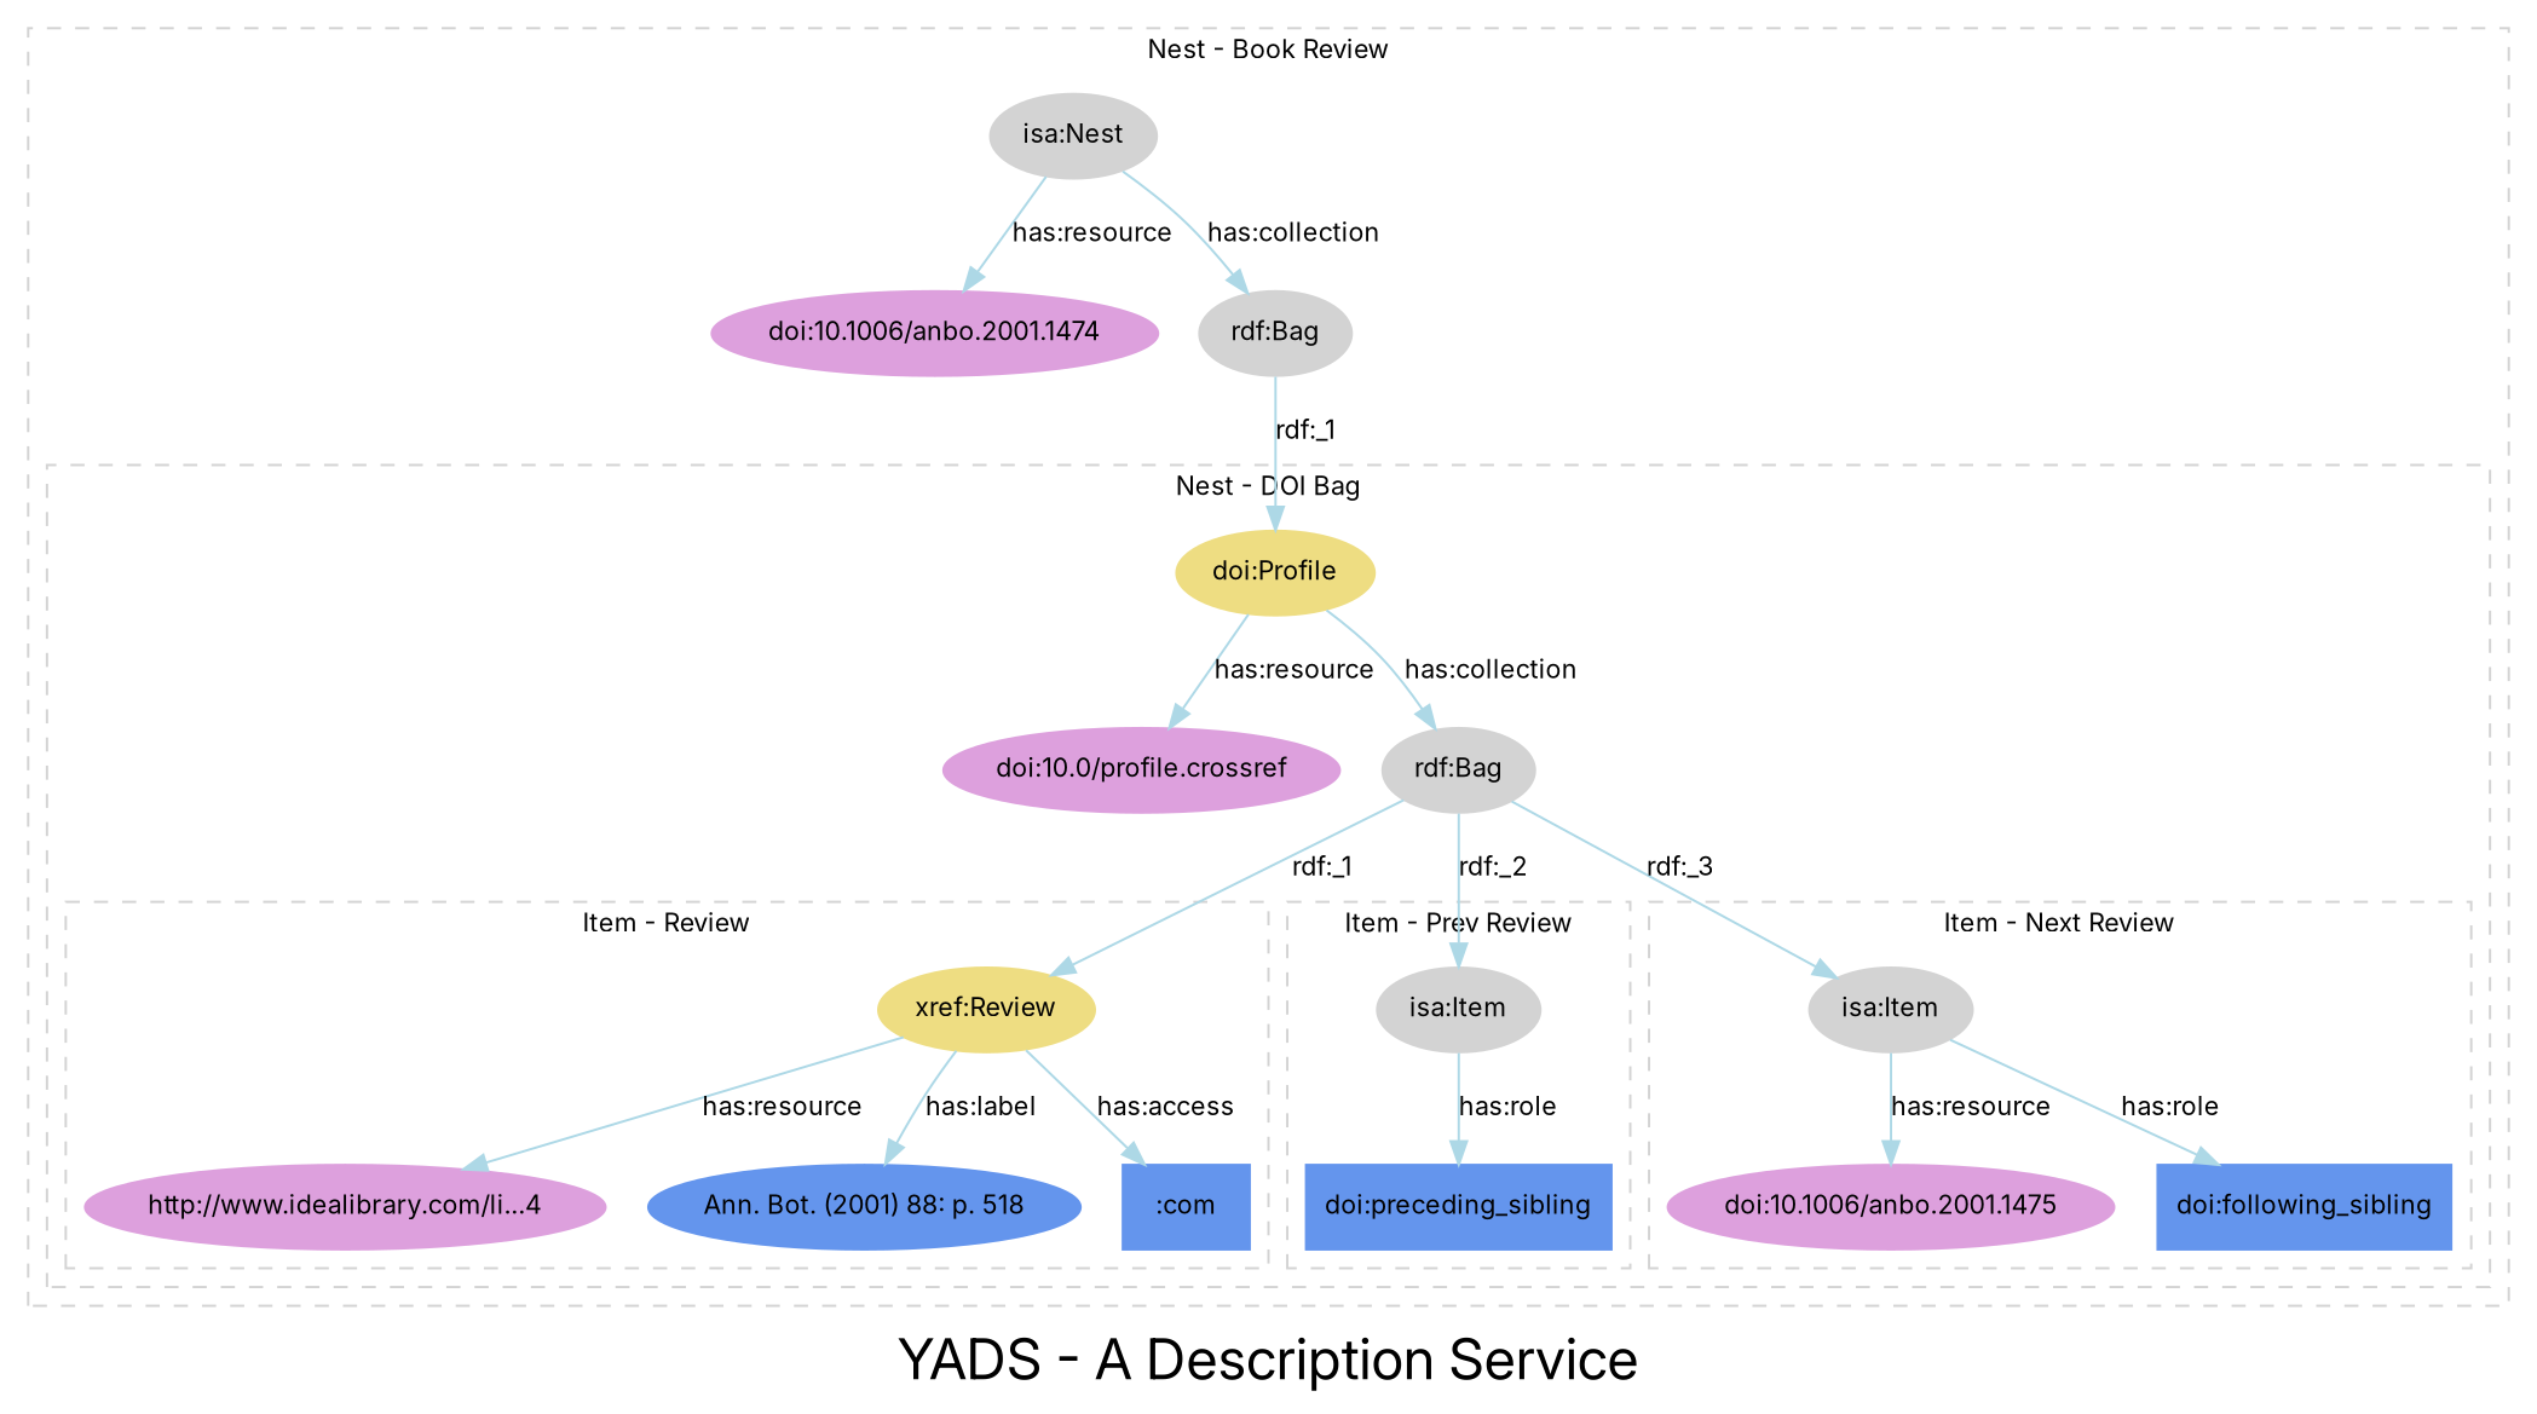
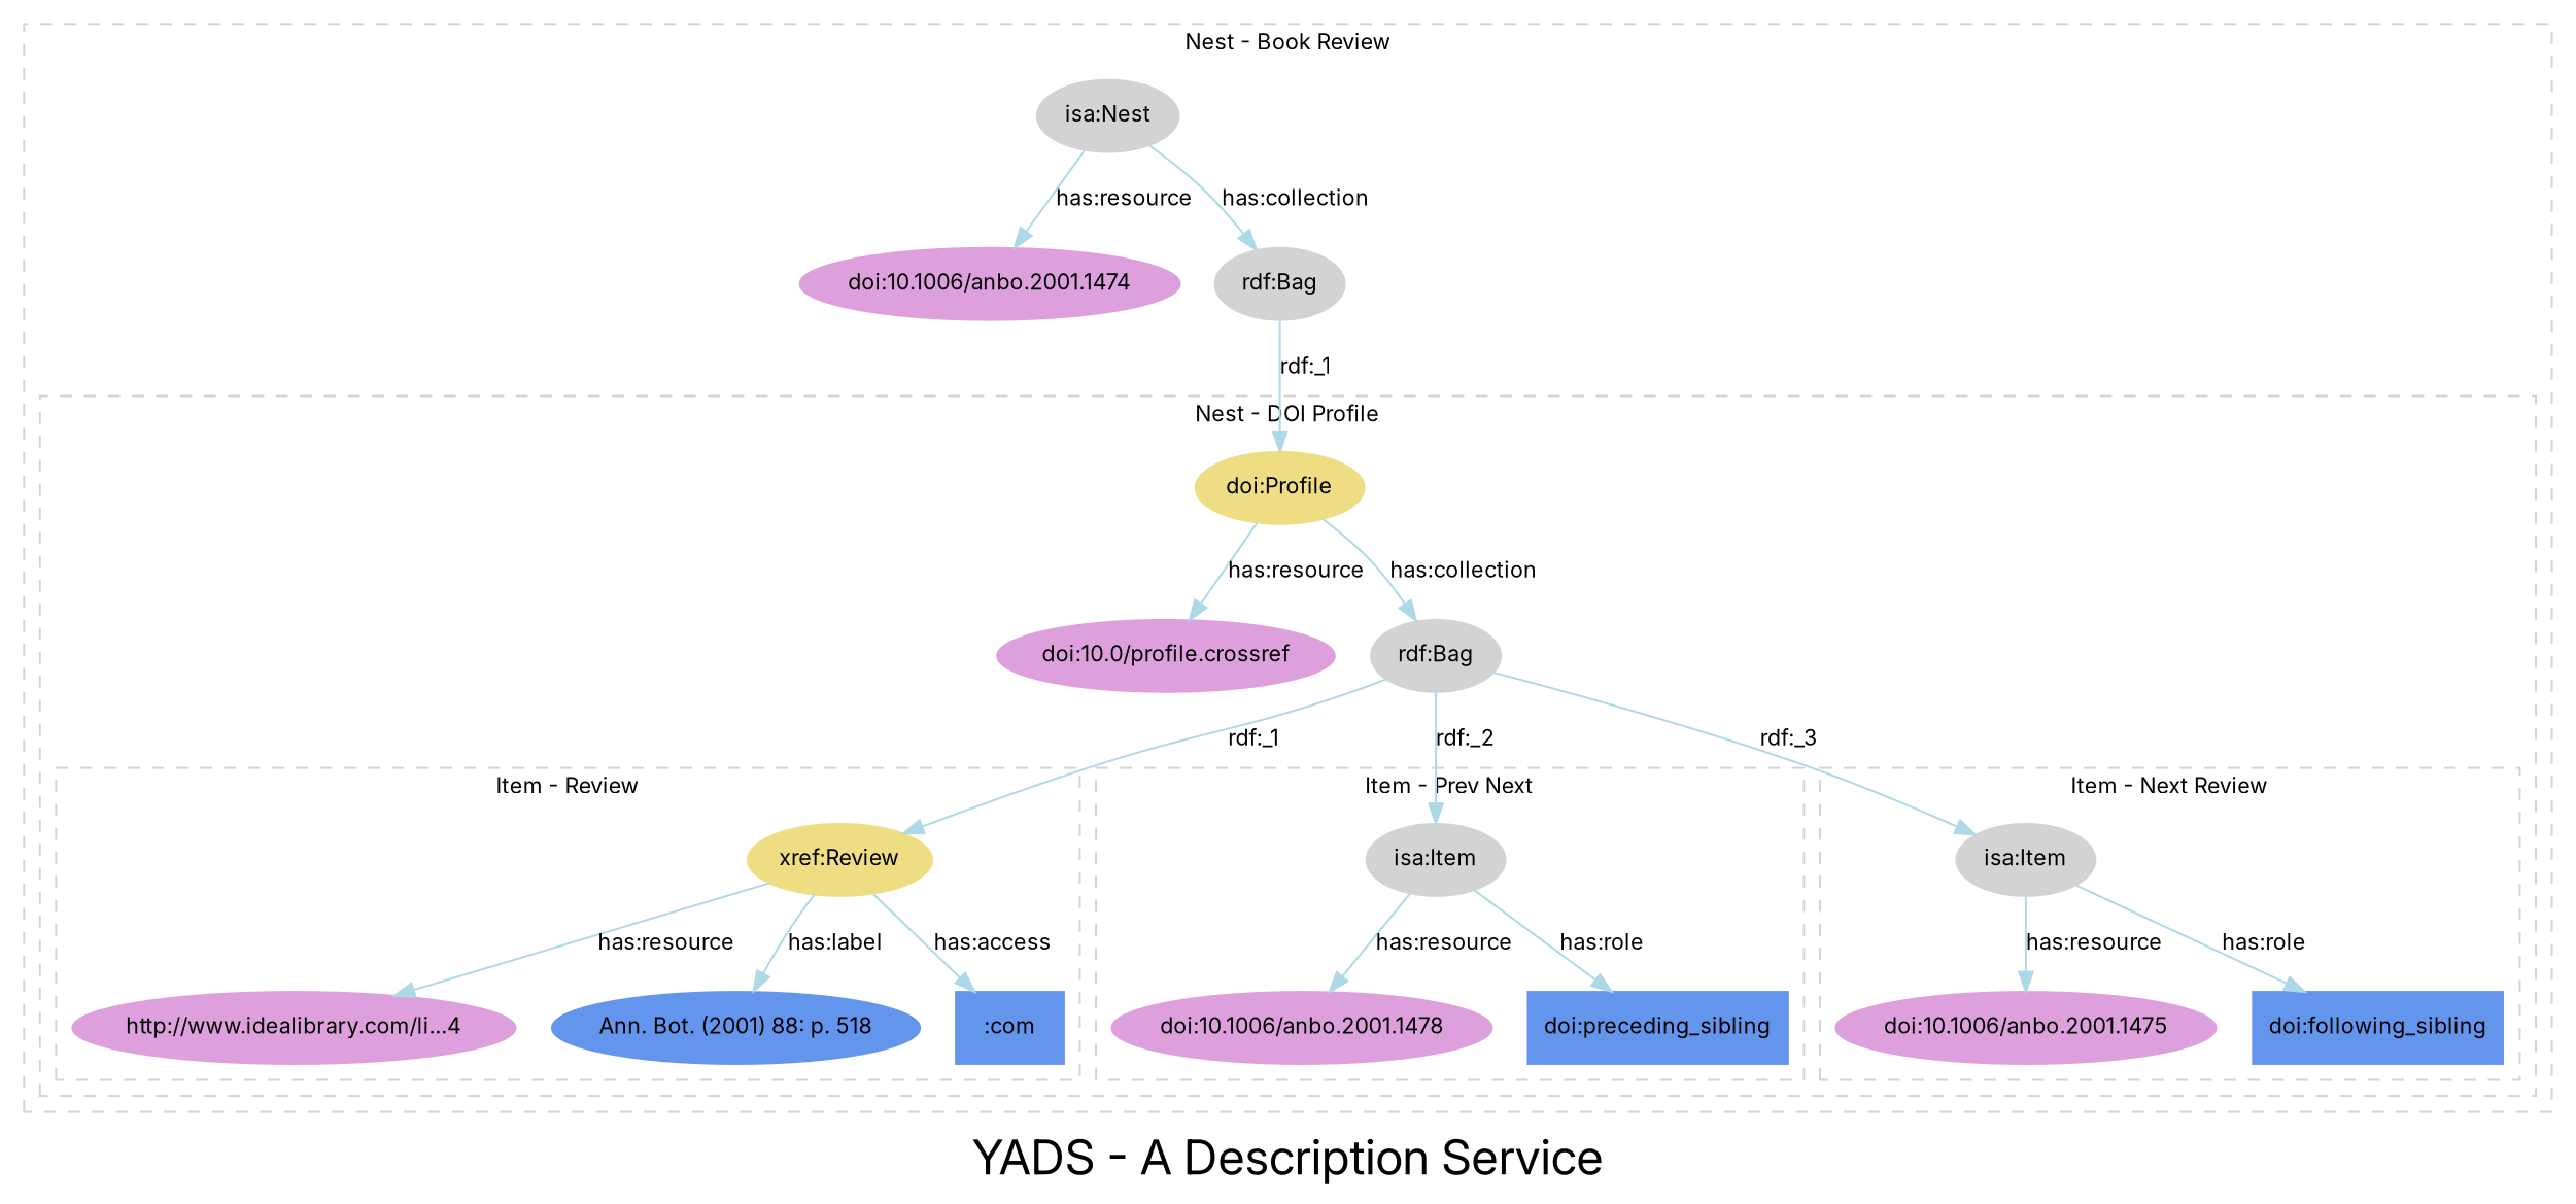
  digraph {
    fontname=Inter
    fontsize=24
    label="YADS - A Description Service"
    rankdir=TB
    node [color=plum fontcolor=black fontname=Inter fontsize=11 style=filled]
    edge [color=lightblue fontcolor=black fontname=Inter fontsize=11 style=filled]
    n1 [color=lightgoldenrod label="xref:Review"]
    "http://www.idealibrary.com/li...4"
    n3 [color=cornflowerblue label="Ann. Bot. (2001) 88: p. 518" shape=ellipse]
    n4 [color=cornflowerblue label=":com" shape=box]
    n5 [color=lightgrey label="isa:Item"]
+   "doi:10.1006/anbo.2001.1478"
    n7 [color=cornflowerblue label="doi:preceding_sibling" shape=box]
    n8 [color=lightgrey label="isa:Item"]
    "doi:10.1006/anbo.2001.1475"
    n10 [color=cornflowerblue label="doi:following_sibling" shape=box]
    n11 [color=lightgoldenrod label="doi:Profile"]
    "doi:10.0/profile.crossref"
    n13 [color=lightgrey label="rdf:Bag"]
    n14 [color=lightgrey label="isa:Nest"]
    "doi:10.1006/anbo.2001.1474"
    n16 [color=lightgrey label="rdf:Bag"]
    subgraph cluster_1 {
      color=lightgrey
      fontcolor=black
      fontsize=11
      label="Nest - Book Review"
      style=dashed
      n14
      "doi:10.1006/anbo.2001.1474"
      n16
      subgraph cluster_2 {
        color=lightgrey
        fontcolor=black
        fontsize=11
-       label="Nest - DOI Bag"
+       label="Nest - DOI Profile"
        style=dashed
        n11
        "doi:10.0/profile.crossref"
        n13
        subgraph cluster_3 {
          color=lightgrey
          fontcolor=black
          fontsize=11
          label="Item - Review"
          style=dashed
          n1
          "http://www.idealibrary.com/li...4"
          n3
          n4
        }
        subgraph cluster_4 {
          color=lightgrey
          fontcolor=black
          fontsize=11
-         label="Item - Prev Review"
+         label="Item - Prev Next"
          style=dashed
          n5
+         "doi:10.1006/anbo.2001.1478"
          n7
        }
        subgraph cluster_5 {
          color=lightgrey
          fontcolor=black
          fontsize=11
          label="Item - Next Review"
          style=dashed
          n8
          "doi:10.1006/anbo.2001.1475"
          n10
        }
      }
    }
    n1 -> "http://www.idealibrary.com/li...4" [label="has:resource"]
    n1 -> n3 [label="has:label"]
    n1 -> n4 [label="has:access"]
+   n5 -> "doi:10.1006/anbo.2001.1478" [label="has:resource"]
    n5 -> n7 [label="has:role"]
    n8 -> "doi:10.1006/anbo.2001.1475" [label="has:resource"]
    n8 -> n10 [label="has:role"]
    n11 -> "doi:10.0/profile.crossref" [label="has:resource"]
    n11 -> n13 [label="has:collection"]
    n13 -> n1 [label="rdf:_1"]
    n13 -> n5 [label="rdf:_2"]
    n13 -> n8 [label="rdf:_3"]
    n14 -> "doi:10.1006/anbo.2001.1474" [label="has:resource"]
    n14 -> n16 [label="has:collection"]
    n16 -> n11 [label="rdf:_1"]
  }
